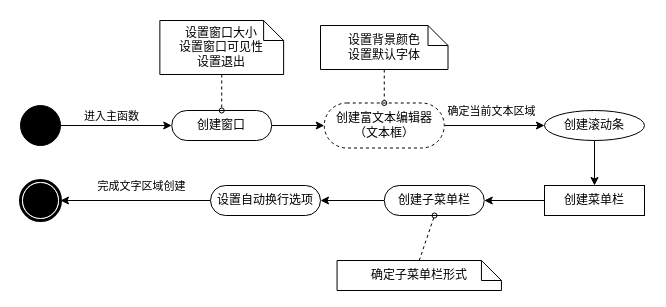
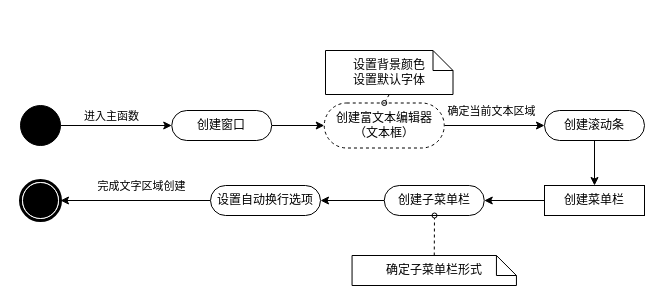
  <mxCell id="0" />
  <mxCell id="1" parent="0" />
  <mxCell id="2" style="edgeStyle=orthogonalEdgeStyle;rounded=0;orthogonalLoop=1;jettySize=auto;html=1;entryX=0;entryY=0.5;entryDx=0;entryDy=0;" edge="1" parent="1" source="4" target="13"><mxGeometry relative="1" as="geometry" /></mxCell>
  <mxCell id="3" value="进入主函数" style="edgeLabel;html=1;align=center;verticalAlign=middle;resizable=0;points=[];" vertex="1" connectable="0" parent="2"><mxGeometry x="-0.089" y="-4" relative="1" as="geometry"><mxPoint x="-1" y="-14" as="offset" /></mxGeometry></mxCell>
  <mxCell id="4" value="" style="ellipse;whiteSpace=wrap;html=1;rounded=0;shadow=0;comic=0;labelBackgroundColor=none;strokeWidth=1;fillColor=#000000;fontFamily=Verdana;fontSize=12;align=center;" vertex="1" parent="1"><mxGeometry x="20" y="105" width="40" height="40" as="geometry" /></mxCell>
  <mxCell id="5" style="edgeStyle=orthogonalEdgeStyle;rounded=0;orthogonalLoop=1;jettySize=auto;html=1;entryX=0.5;entryY=0;entryDx=0;entryDy=0;" edge="1" parent="1" source="6" target="8"><mxGeometry relative="1" as="geometry" /></mxCell>
- <mxCell id="6" value="创建滚动条" style="ellipse;whiteSpace=wrap;html=1;shadow=0;comic=0;labelBackgroundColor=none;strokeWidth=1;fontFamily=Verdana;fontSize=12;align=center;arcSize=50;" vertex="1" parent="1"><mxGeometry x="544" y="110" width="100" height="30" as="geometry" /></mxCell>
+ <mxCell id="6" value="创建滚动条" style="rounded=1;whiteSpace=wrap;html=1;shadow=0;comic=0;labelBackgroundColor=none;strokeWidth=1;fontFamily=Verdana;fontSize=12;align=center;arcSize=50;" vertex="1" parent="1"><mxGeometry x="544" y="110" width="100" height="30" as="geometry" /></mxCell>
  <mxCell id="7" style="edgeStyle=orthogonalEdgeStyle;rounded=0;orthogonalLoop=1;jettySize=auto;html=1;entryX=1;entryY=0.5;entryDx=0;entryDy=0;" edge="1" parent="1" source="8" target="23"><mxGeometry relative="1" as="geometry" /></mxCell>
  <mxCell id="8" value="创建菜单栏" style="whiteSpace=wrap;html=1;shadow=0;comic=0;labelBackgroundColor=none;strokeWidth=1;fontFamily=Verdana;fontSize=12;align=center;arcSize=50;rounded=0;" vertex="1" parent="1"><mxGeometry x="544" y="185" width="100" height="30" as="geometry" /></mxCell>
  <mxCell id="9" style="edgeStyle=orthogonalEdgeStyle;rounded=0;orthogonalLoop=1;jettySize=auto;html=1;entryX=0;entryY=0.5;entryDx=0;entryDy=0;" edge="1" parent="1" source="11" target="6"><mxGeometry relative="1" as="geometry" /></mxCell>
  <mxCell id="10" value="确定当前文本区域" style="edgeLabel;html=1;align=center;verticalAlign=middle;resizable=0;points=[];" vertex="1" connectable="0" parent="9"><mxGeometry x="-0.053" relative="1" as="geometry"><mxPoint y="-15" as="offset" /></mxGeometry></mxCell>
  <mxCell id="11" value="创建富文本编辑器（文本框）" style="rounded=1;whiteSpace=wrap;html=1;shadow=0;comic=0;labelBackgroundColor=none;strokeWidth=1;fontFamily=Verdana;fontSize=12;align=center;arcSize=50;dashed=1;" vertex="1" parent="1"><mxGeometry x="323.75" y="102.5" width="120" height="45" as="geometry" /></mxCell>
  <mxCell id="12" style="edgeStyle=orthogonalEdgeStyle;rounded=0;orthogonalLoop=1;jettySize=auto;html=1;entryX=0;entryY=0.5;entryDx=0;entryDy=0;" edge="1" parent="1" source="13" target="11"><mxGeometry relative="1" as="geometry" /></mxCell>
  <mxCell id="13" value="创建窗口" style="rounded=1;whiteSpace=wrap;html=1;shadow=0;comic=0;labelBackgroundColor=none;strokeWidth=1;fontFamily=Verdana;fontSize=12;align=center;arcSize=50;" vertex="1" parent="1"><mxGeometry x="171.24" y="110" width="100" height="30" as="geometry" /></mxCell>
  <mxCell id="14" style="edgeStyle=orthogonalEdgeStyle;rounded=0;orthogonalLoop=1;jettySize=auto;html=1;entryX=1;entryY=0.5;entryDx=0;entryDy=0;" edge="1" parent="1" source="16" target="17"><mxGeometry relative="1" as="geometry" /></mxCell>
  <mxCell id="15" value="完成文字区域创建" style="edgeLabel;html=1;align=center;verticalAlign=middle;resizable=0;points=[];" vertex="1" connectable="0" parent="14"><mxGeometry x="-0.071" relative="1" as="geometry"><mxPoint y="-15" as="offset" /></mxGeometry></mxCell>
  <mxCell id="16" value="设置自动换行选项" style="rounded=1;whiteSpace=wrap;html=1;shadow=0;comic=0;labelBackgroundColor=none;strokeWidth=1;fontFamily=Verdana;fontSize=12;align=center;arcSize=50;" vertex="1" parent="1"><mxGeometry x="210" y="185" width="110" height="30" as="geometry" /></mxCell>
  <mxCell id="17" value="" style="shape=mxgraph.bpmn.shape;html=1;verticalLabelPosition=bottom;labelBackgroundColor=#ffffff;verticalAlign=top;perimeter=ellipsePerimeter;outline=end;symbol=terminate;rounded=0;shadow=0;comic=0;strokeWidth=1;fontFamily=Verdana;fontSize=12;align=center;" vertex="1" parent="1"><mxGeometry x="20" y="180" width="40" height="40" as="geometry" /></mxCell>
- <mxCell id="18" value="设置背景颜色&lt;br&gt;设置默认字体" style="shape=note;whiteSpace=wrap;html=1;rounded=0;shadow=0;comic=0;labelBackgroundColor=none;strokeWidth=1;fontFamily=Verdana;fontSize=12;align=center;size=20;" vertex="1" parent="1"><mxGeometry x="320" y="25" width="127.5" height="44" as="geometry" /></mxCell>
+ <mxCell id="18" value="设置背景颜色&lt;br&gt;设置默认字体" style="shape=note;whiteSpace=wrap;html=1;rounded=0;shadow=0;comic=0;labelBackgroundColor=none;strokeWidth=1;fontFamily=Verdana;fontSize=12;align=center;size=20;" vertex="1" parent="1"><mxGeometry x="325" y="50" width="127.5" height="44" as="geometry" /></mxCell>
  <mxCell id="19" style="edgeStyle=none;rounded=0;html=1;dashed=1;labelBackgroundColor=none;startArrow=none;startFill=0;startSize=5;endArrow=oval;endFill=0;endSize=5;jettySize=auto;orthogonalLoop=1;strokeWidth=1;fontFamily=Verdana;fontSize=12;exitX=0.5;exitY=1;exitDx=0;exitDy=0;exitPerimeter=0;entryX=0.5;entryY=0;entryDx=0;entryDy=0;" edge="1" parent="1" source="18" target="11"><mxGeometry relative="1" as="geometry"><mxPoint x="233.75" y="55" as="sourcePoint" /><mxPoint x="263.75" y="95" as="targetPoint" /></mxGeometry></mxCell>
- <mxCell id="20" style="edgeStyle=none;rounded=0;html=1;dashed=1;labelBackgroundColor=none;startArrow=none;startFill=0;startSize=5;endArrow=oval;endFill=0;endSize=5;jettySize=auto;orthogonalLoop=1;strokeWidth=1;fontFamily=Verdana;fontSize=12;exitX=0.5;exitY=1;exitDx=0;exitDy=0;exitPerimeter=0;entryX=0.5;entryY=0;entryDx=0;entryDy=0;" edge="1" parent="1" source="21" target="13"><mxGeometry relative="1" as="geometry"><mxPoint x="130" y="35" as="sourcePoint" /><mxPoint x="140" y="95" as="targetPoint" /></mxGeometry></mxCell>
- <mxCell id="21" value="设置窗口大小&lt;br&gt;设置窗口可见性&lt;br&gt;设置退出" style="shape=note;whiteSpace=wrap;html=1;rounded=0;shadow=0;comic=0;labelBackgroundColor=none;strokeWidth=1;fontFamily=Verdana;fontSize=12;align=center;size=20;" vertex="1" parent="1"><mxGeometry x="159.37" y="20" width="123.75" height="54" as="geometry" /></mxCell>
  <mxCell id="22" style="edgeStyle=orthogonalEdgeStyle;rounded=0;orthogonalLoop=1;jettySize=auto;html=1;entryX=1;entryY=0.5;entryDx=0;entryDy=0;" edge="1" parent="1" source="23" target="16"><mxGeometry relative="1" as="geometry" /></mxCell>
  <mxCell id="23" value="创建子菜单栏" style="rounded=1;whiteSpace=wrap;html=1;shadow=0;comic=0;labelBackgroundColor=none;strokeWidth=1;fontFamily=Verdana;fontSize=12;align=center;arcSize=50;" vertex="1" parent="1"><mxGeometry x="383.75" y="185" width="100" height="30" as="geometry" /></mxCell>
- <mxCell id="24" value="确定子菜单栏形式" style="shape=note;whiteSpace=wrap;html=1;rounded=0;shadow=0;comic=0;labelBackgroundColor=none;strokeWidth=1;fontFamily=Verdana;fontSize=12;align=center;size=20;" vertex="1" parent="1"><mxGeometry x="336.56" y="260" width="164.38" height="30" as="geometry" /></mxCell>
+ <mxCell id="24" value="确定子菜单栏形式" style="shape=note;whiteSpace=wrap;html=1;rounded=0;shadow=0;comic=0;labelBackgroundColor=none;strokeWidth=1;fontFamily=Verdana;fontSize=12;align=center;size=20;" vertex="1" parent="1"><mxGeometry x="351.56" y="255" width="164.38" height="30" as="geometry" /></mxCell>
  <mxCell id="25" style="edgeStyle=none;rounded=0;html=1;dashed=1;labelBackgroundColor=none;startArrow=none;startFill=0;startSize=5;endArrow=oval;endFill=0;endSize=5;jettySize=auto;orthogonalLoop=1;strokeWidth=1;fontFamily=Verdana;fontSize=12;exitX=0.5;exitY=0;exitDx=0;exitDy=0;exitPerimeter=0;" edge="1" parent="1" source="24"><mxGeometry relative="1" as="geometry"><mxPoint x="433.23" y="255" as="sourcePoint" /><mxPoint x="434" y="215" as="targetPoint" /></mxGeometry></mxCell>
